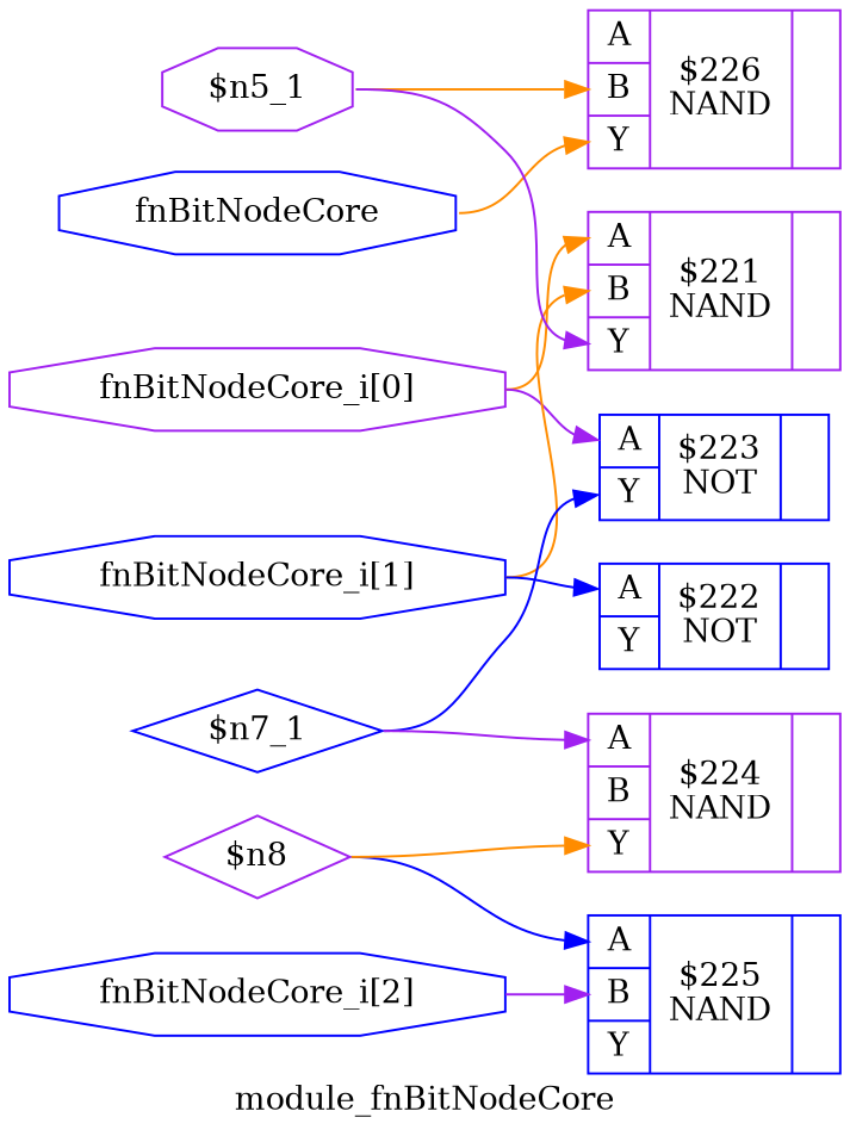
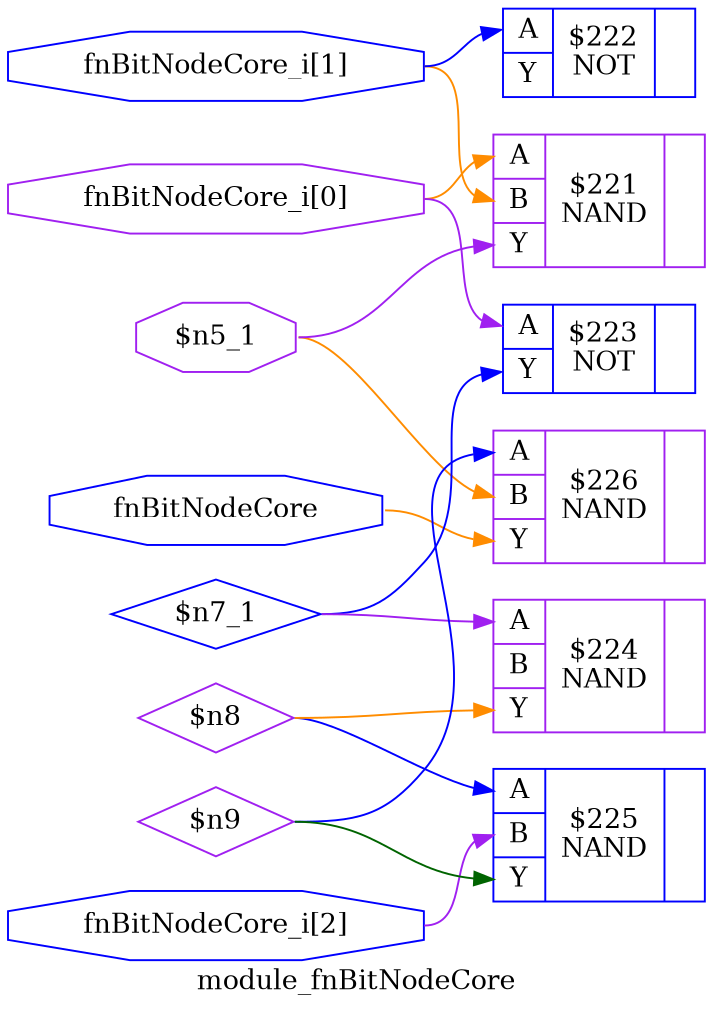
  digraph {
    label=module_fnBitNodeCore
    rankdir=LR
    remincross=true
    node [color=blue shape=record]
    edge [color=darkorange headport="p11:w" tailport=e]
    n1 [fontcolor=black label=fnBitNodeCore shape=octagon]
    n2 [color=purple label="{{<p11> A|<p12> B|<p13> Y}|$226\nNAND|{}}"]
    n3 [color=purple fontcolor=black label="fnBitNodeCore_i[0]" shape=octagon]
    n4 [color=purple label="{{<p11> A|<p12> B|<p13> Y}|$221\nNAND|{}}"]
    n5 [label="{{<p11> A|<p13> Y}|$223\nNOT|{}}"]
    n6 [fontcolor=black label="fnBitNodeCore_i[1]" shape=octagon]
    n7 [label="{{<p11> A|<p13> Y}|$222\nNOT|{}}"]
    n8 [fontcolor=black label="fnBitNodeCore_i[2]" shape=octagon]
    n9 [label="{{<p11> A|<p12> B|<p13> Y}|$225\nNAND|{}}"]
    n10 [color=purple label="{{<p11> A|<p12> B|<p13> Y}|$224\nNAND|{}}"]
    n11 [color=purple label="$n5_1" shape=octagon]
    n12 [label="$n7_1" shape=diamond]
    n13 [color=purple label="$n8" shape=diamond]
+   n14 [color=purple label="$n9" shape=diamond]
    n1 -> n2 [headport="p13:w"]
    n3 -> n4
    n3 -> n5 [color=purple]
    n6 -> n4 [headport="p12:w"]
    n6 -> n7 [color=blue]
    n8 -> n9 [color=purple headport="p12:w"]
    n11 -> n2 [headport="p12:w"]
    n11 -> n4 [color=purple headport="p13:w"]
    n12 -> n5 [color=blue headport="p13:w"]
    n12 -> n10 [color=purple]
    n13 -> n9 [color=blue]
    n13 -> n10 [headport="p13:w"]
+   n14 -> n2 [color=blue]
+   n14 -> n9 [color=darkgreen headport="p13:w"]
  }
